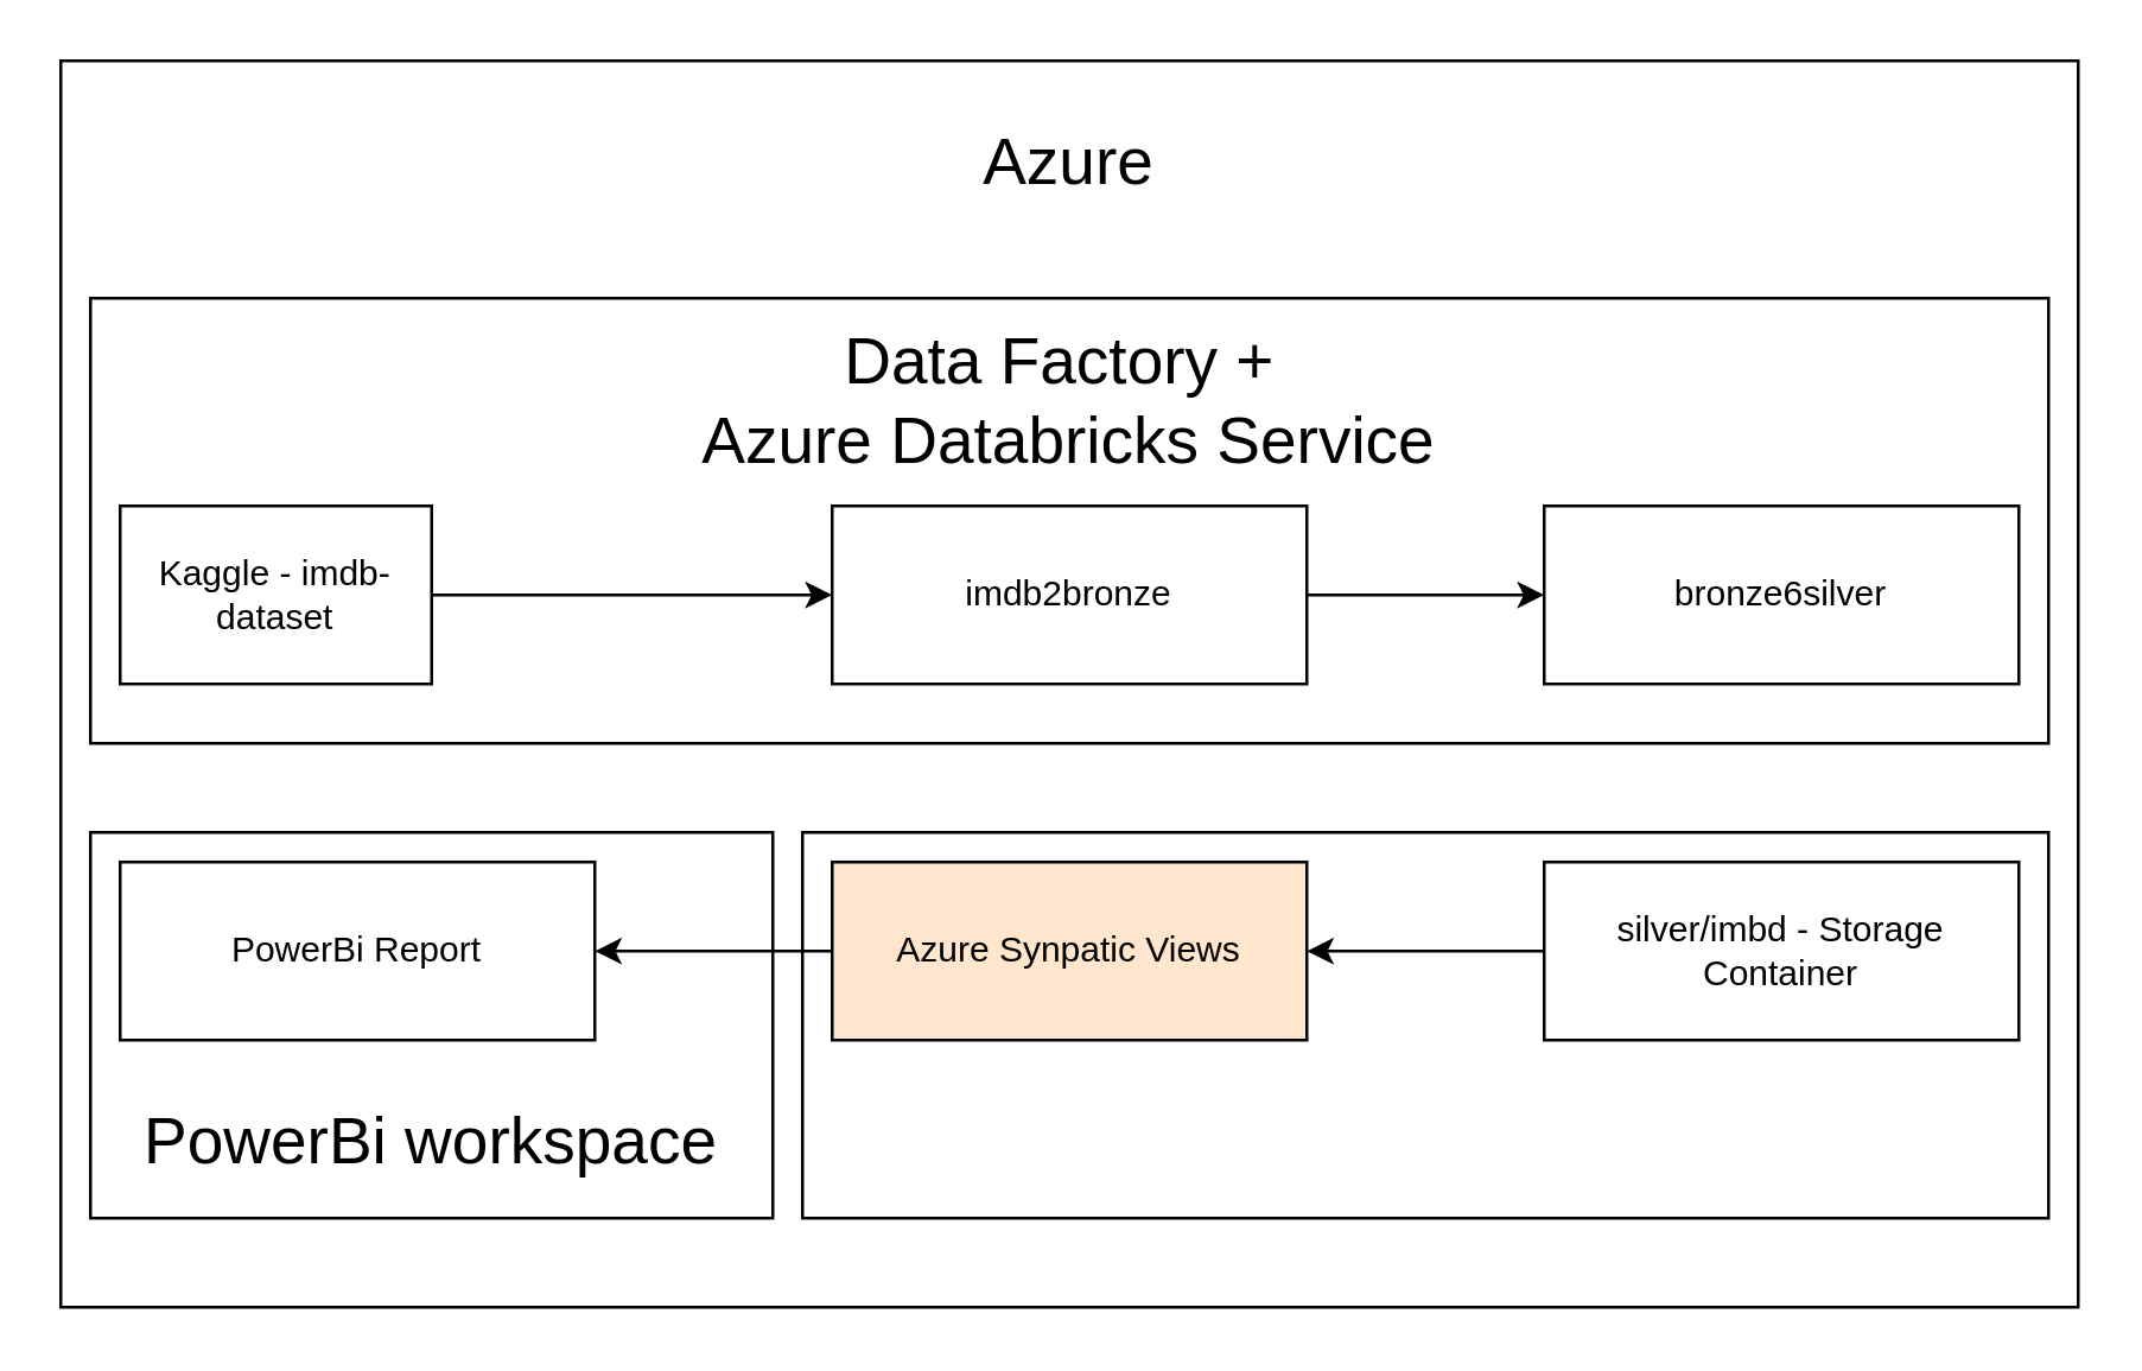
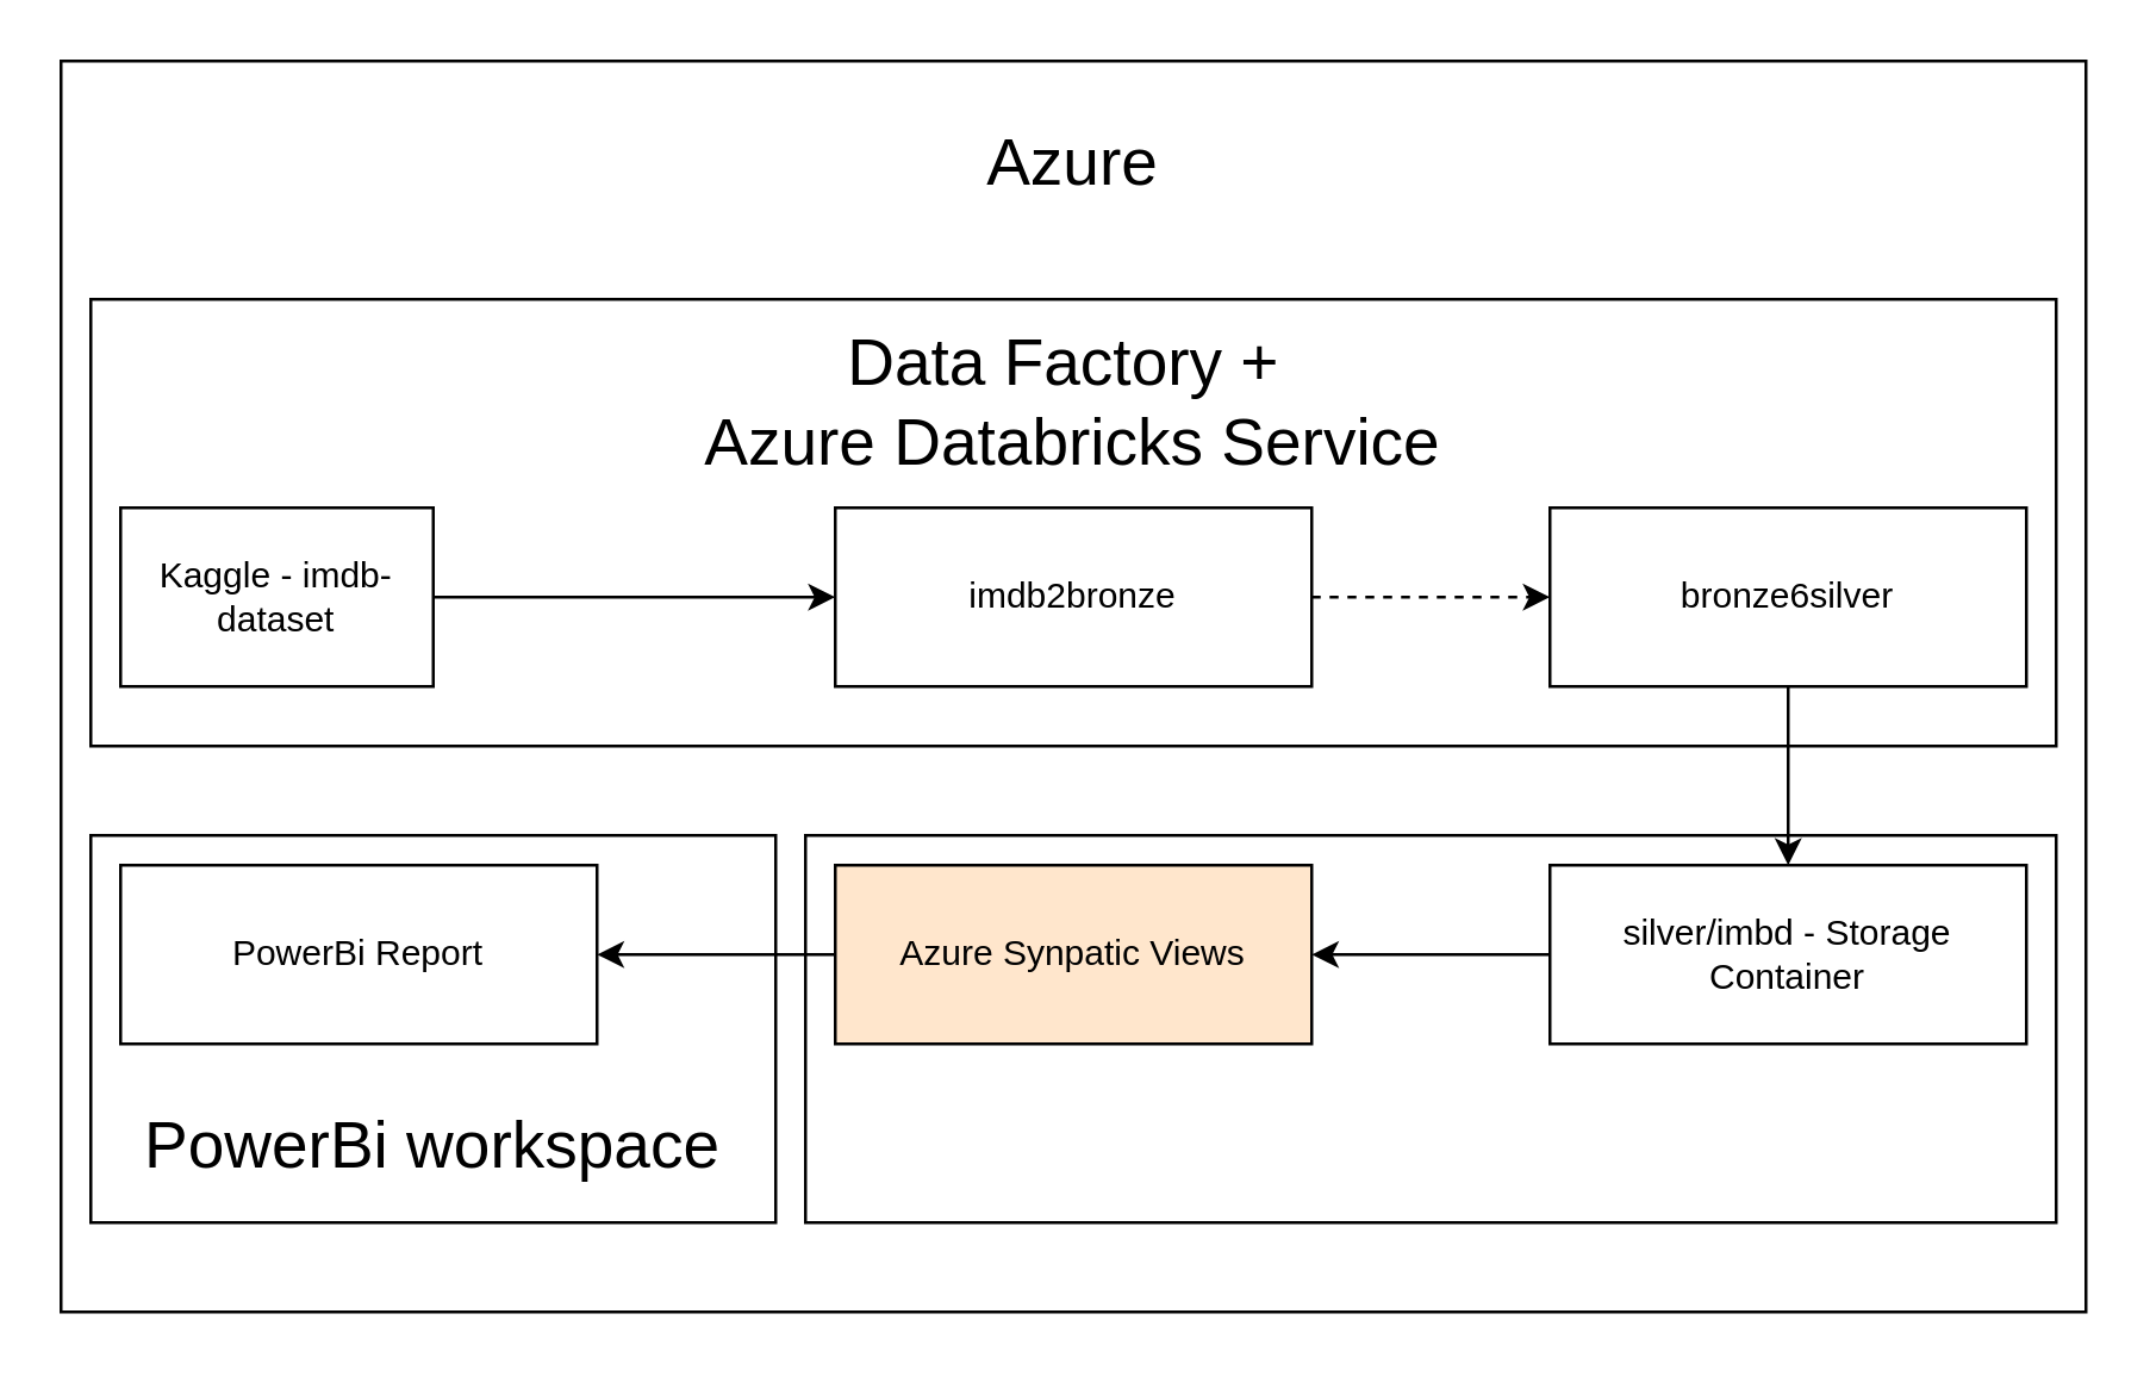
  <mxCell id="0" />
  <mxCell id="1" parent="0" />
  <mxCell id="2" value="" style="rounded=0;whiteSpace=wrap;html=1;" vertex="1" parent="1"><mxGeometry x="20" y="20" width="680" height="420" as="geometry" /></mxCell>
  <mxCell id="3" value="" style="rounded=0;whiteSpace=wrap;html=1;" vertex="1" parent="1"><mxGeometry x="30" y="280" width="230" height="130" as="geometry" /></mxCell>
  <mxCell id="4" value="" style="rounded=0;whiteSpace=wrap;html=1;" vertex="1" parent="1"><mxGeometry x="270" y="280" width="420" height="130" as="geometry" /></mxCell>
  <mxCell id="5" value="" style="rounded=0;whiteSpace=wrap;html=1;align=center;" vertex="1" parent="1"><mxGeometry x="30" y="100" width="660" height="150" as="geometry" /></mxCell>
  <mxCell id="6" value="" style="edgeStyle=orthogonalEdgeStyle;rounded=0;orthogonalLoop=1;jettySize=auto;html=1;" edge="1" parent="1" source="7" target="9"><mxGeometry relative="1" as="geometry" /></mxCell>
  <mxCell id="7" value="Kaggle -&amp;nbsp;imdb-dataset" style="rounded=0;whiteSpace=wrap;html=1;" vertex="1" parent="1"><mxGeometry x="40" y="170" width="105" height="60" as="geometry" /></mxCell>
- <mxCell id="8" value="" style="edgeStyle=orthogonalEdgeStyle;rounded=0;orthogonalLoop=1;jettySize=auto;html=1;" edge="1" parent="1" source="9" target="11"><mxGeometry relative="1" as="geometry" /></mxCell>
+ <mxCell id="8" value="" style="edgeStyle=orthogonalEdgeStyle;rounded=0;orthogonalLoop=1;jettySize=auto;html=1;dashed=1;" edge="1" parent="1" source="9" target="11"><mxGeometry relative="1" as="geometry" /></mxCell>
  <mxCell id="9" value="imdb2bronze" style="rounded=0;whiteSpace=wrap;html=1;" vertex="1" parent="1"><mxGeometry x="280" y="170" width="160" height="60" as="geometry" /></mxCell>
+ <mxCell id="10" value="" style="edgeStyle=orthogonalEdgeStyle;rounded=0;orthogonalLoop=1;jettySize=auto;html=1;" edge="1" parent="1" source="11" target="13"><mxGeometry relative="1" as="geometry" /></mxCell>
  <mxCell id="11" value="bronze6silver" style="rounded=0;whiteSpace=wrap;html=1;" vertex="1" parent="1"><mxGeometry x="520" y="170" width="160" height="60" as="geometry" /></mxCell>
  <mxCell id="12" value="" style="edgeStyle=orthogonalEdgeStyle;rounded=0;orthogonalLoop=1;jettySize=auto;html=1;" edge="1" parent="1" source="13" target="15"><mxGeometry relative="1" as="geometry" /></mxCell>
  <mxCell id="13" value="silver/imbd - Storage Container" style="rounded=0;whiteSpace=wrap;html=1;" vertex="1" parent="1"><mxGeometry x="520" y="290" width="160" height="60" as="geometry" /></mxCell>
  <mxCell id="14" value="" style="edgeStyle=orthogonalEdgeStyle;rounded=0;orthogonalLoop=1;jettySize=auto;html=1;" edge="1" parent="1" source="15" target="16"><mxGeometry relative="1" as="geometry" /></mxCell>
  <mxCell id="15" value="Azure Synpatic Views" style="rounded=0;whiteSpace=wrap;html=1;fillColor=#ffe6cc;" vertex="1" parent="1"><mxGeometry x="280" y="290" width="160" height="60" as="geometry" /></mxCell>
  <mxCell id="16" value="PowerBi Report" style="rounded=0;whiteSpace=wrap;html=1;" vertex="1" parent="1"><mxGeometry x="40" y="290" width="160" height="60" as="geometry" /></mxCell>
  <mxCell id="17" value="&lt;font style=&quot;font-size: 22px;&quot;&gt;Data Factory +&amp;nbsp;&lt;/font&gt;&lt;div&gt;&lt;span style=&quot;font-size: 22px; background-color: initial;&quot;&gt;Azure Databricks Service&lt;/span&gt;&lt;/div&gt;" style="text;html=1;align=center;verticalAlign=middle;whiteSpace=wrap;rounded=0;" vertex="1" parent="1"><mxGeometry x="195" y="120" width="330" height="30" as="geometry" /></mxCell>
  <mxCell id="18" value="&lt;div&gt;&lt;span style=&quot;font-size: 22px; background-color: initial;&quot;&gt;PowerBi workspace&lt;/span&gt;&lt;/div&gt;" style="text;html=1;align=center;verticalAlign=middle;whiteSpace=wrap;rounded=0;" vertex="1" parent="1"><mxGeometry x="25" y="370" width="240" height="30" as="geometry" /></mxCell>
  <mxCell id="19" value="&lt;span style=&quot;font-size: 22px;&quot;&gt;Azure&lt;/span&gt;" style="text;html=1;align=center;verticalAlign=middle;whiteSpace=wrap;rounded=0;" vertex="1" parent="1"><mxGeometry x="195" y="40" width="330" height="30" as="geometry" /></mxCell>
